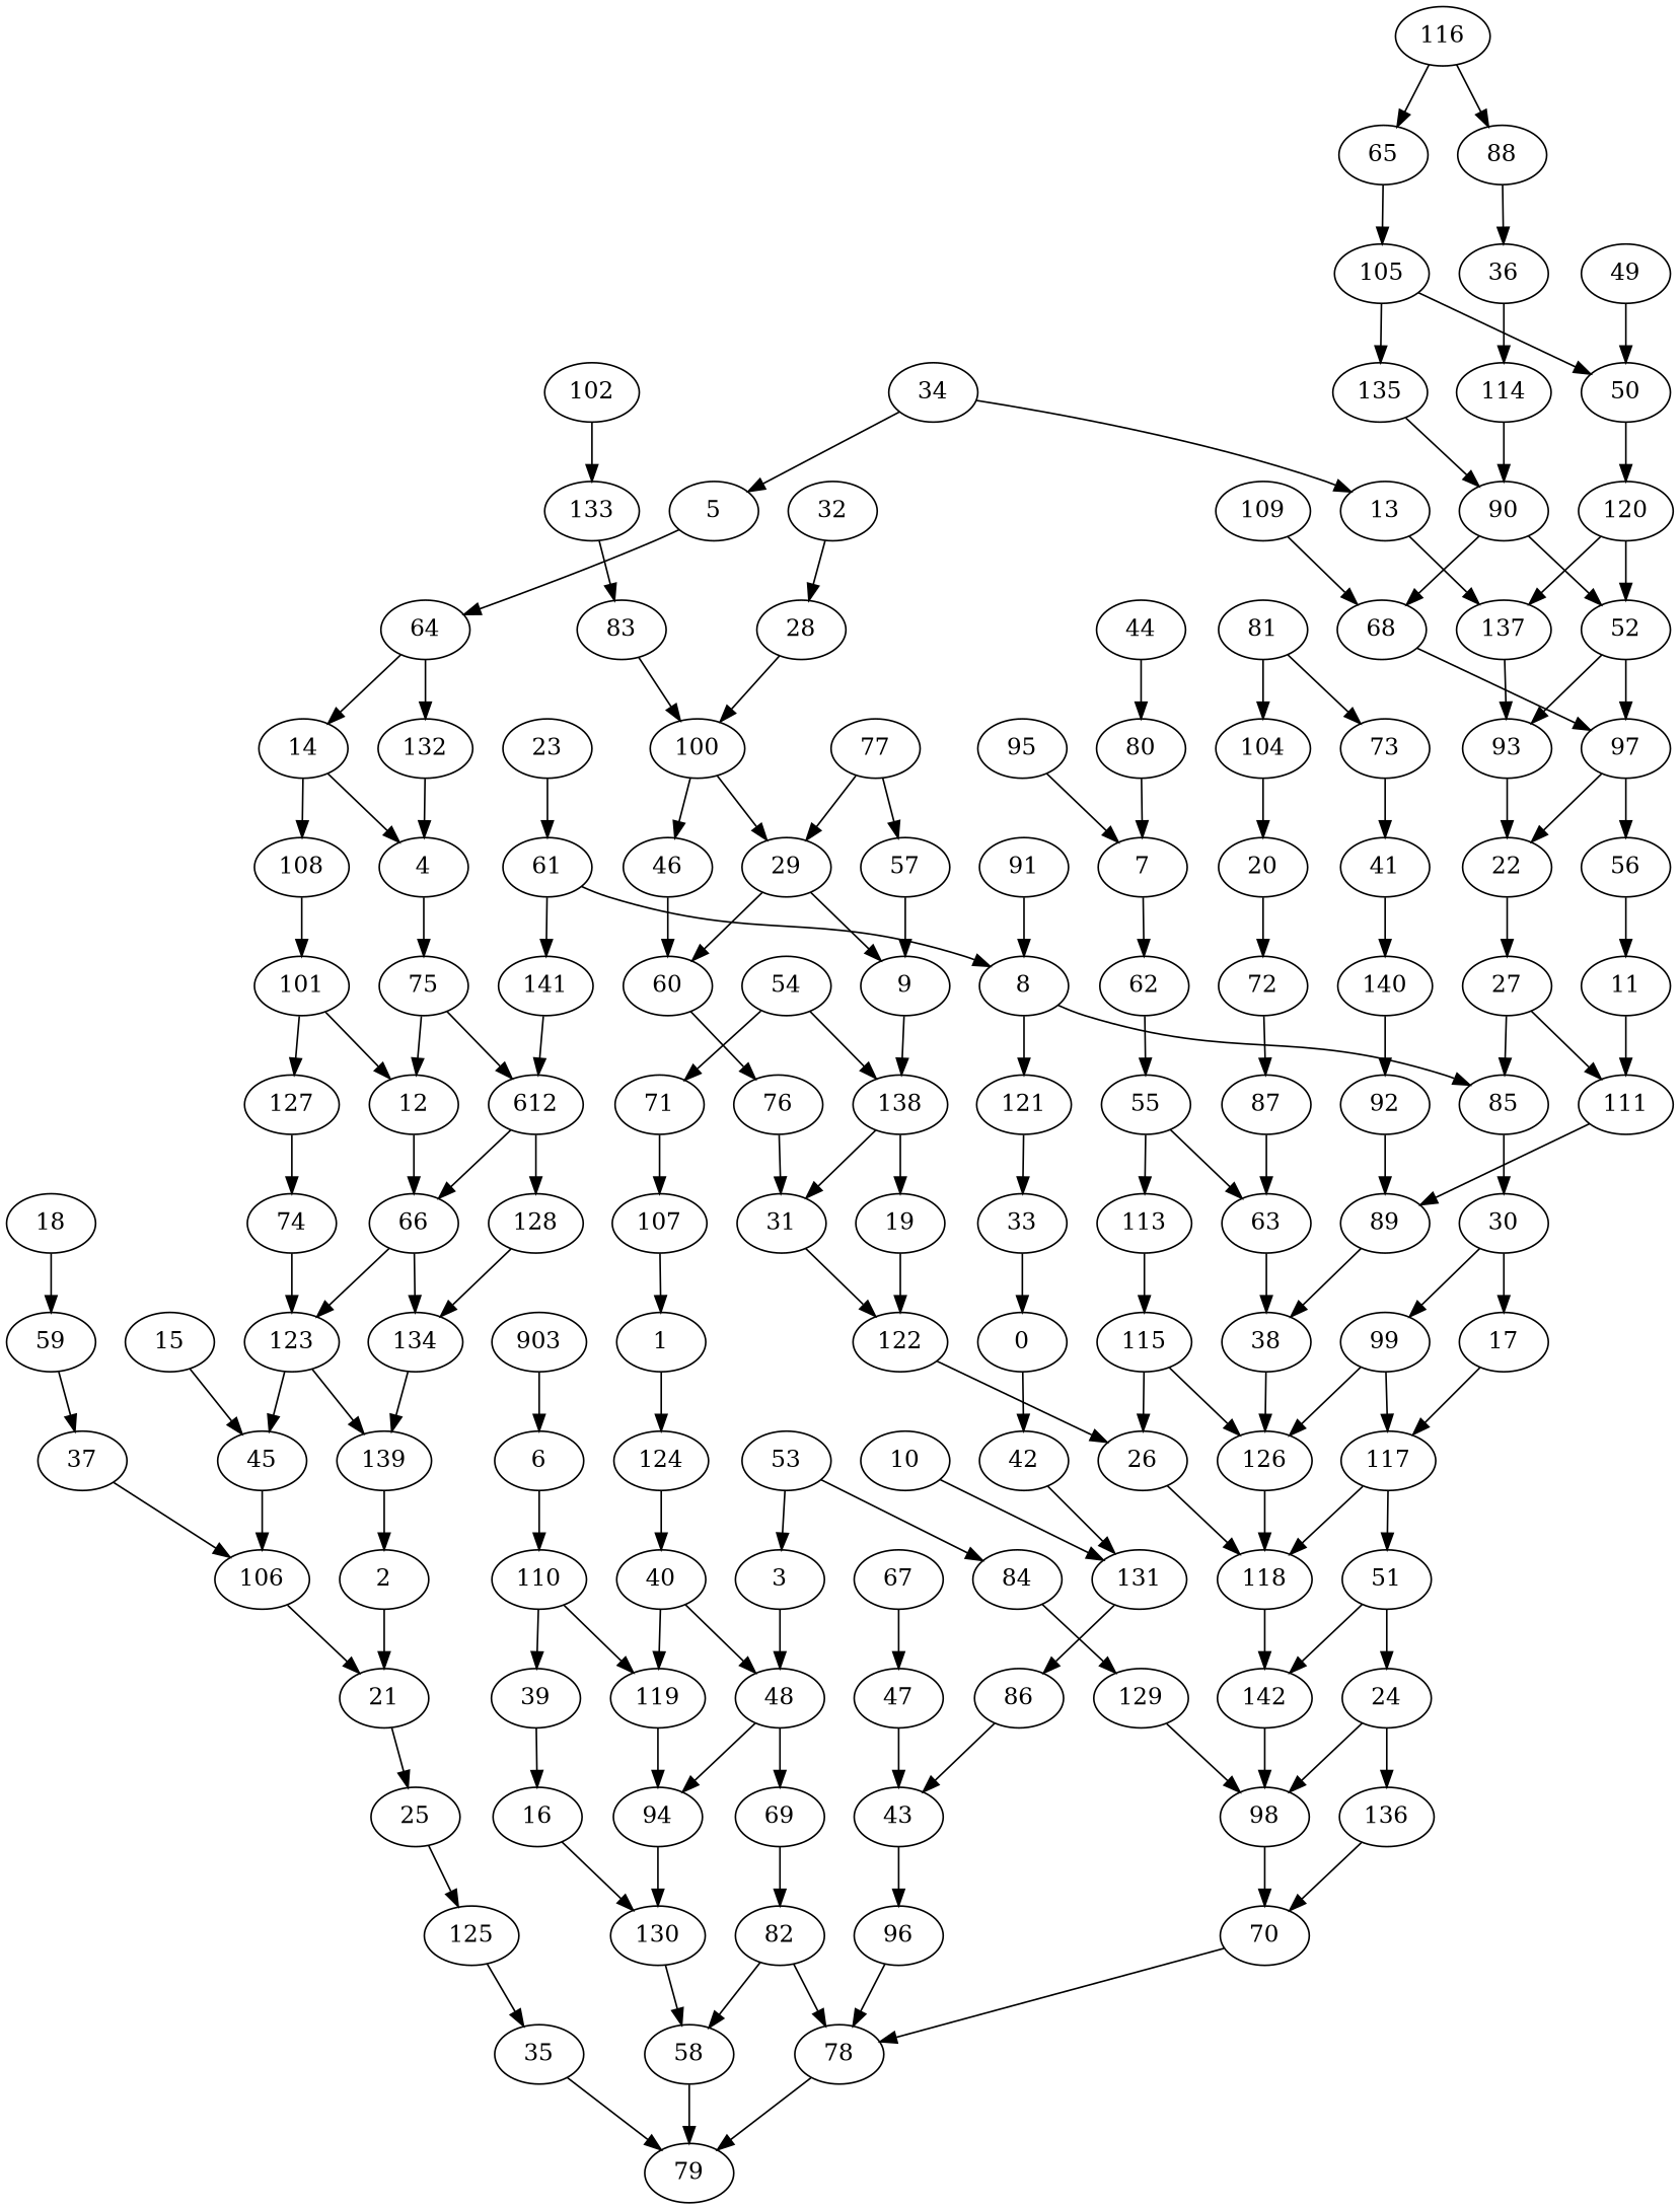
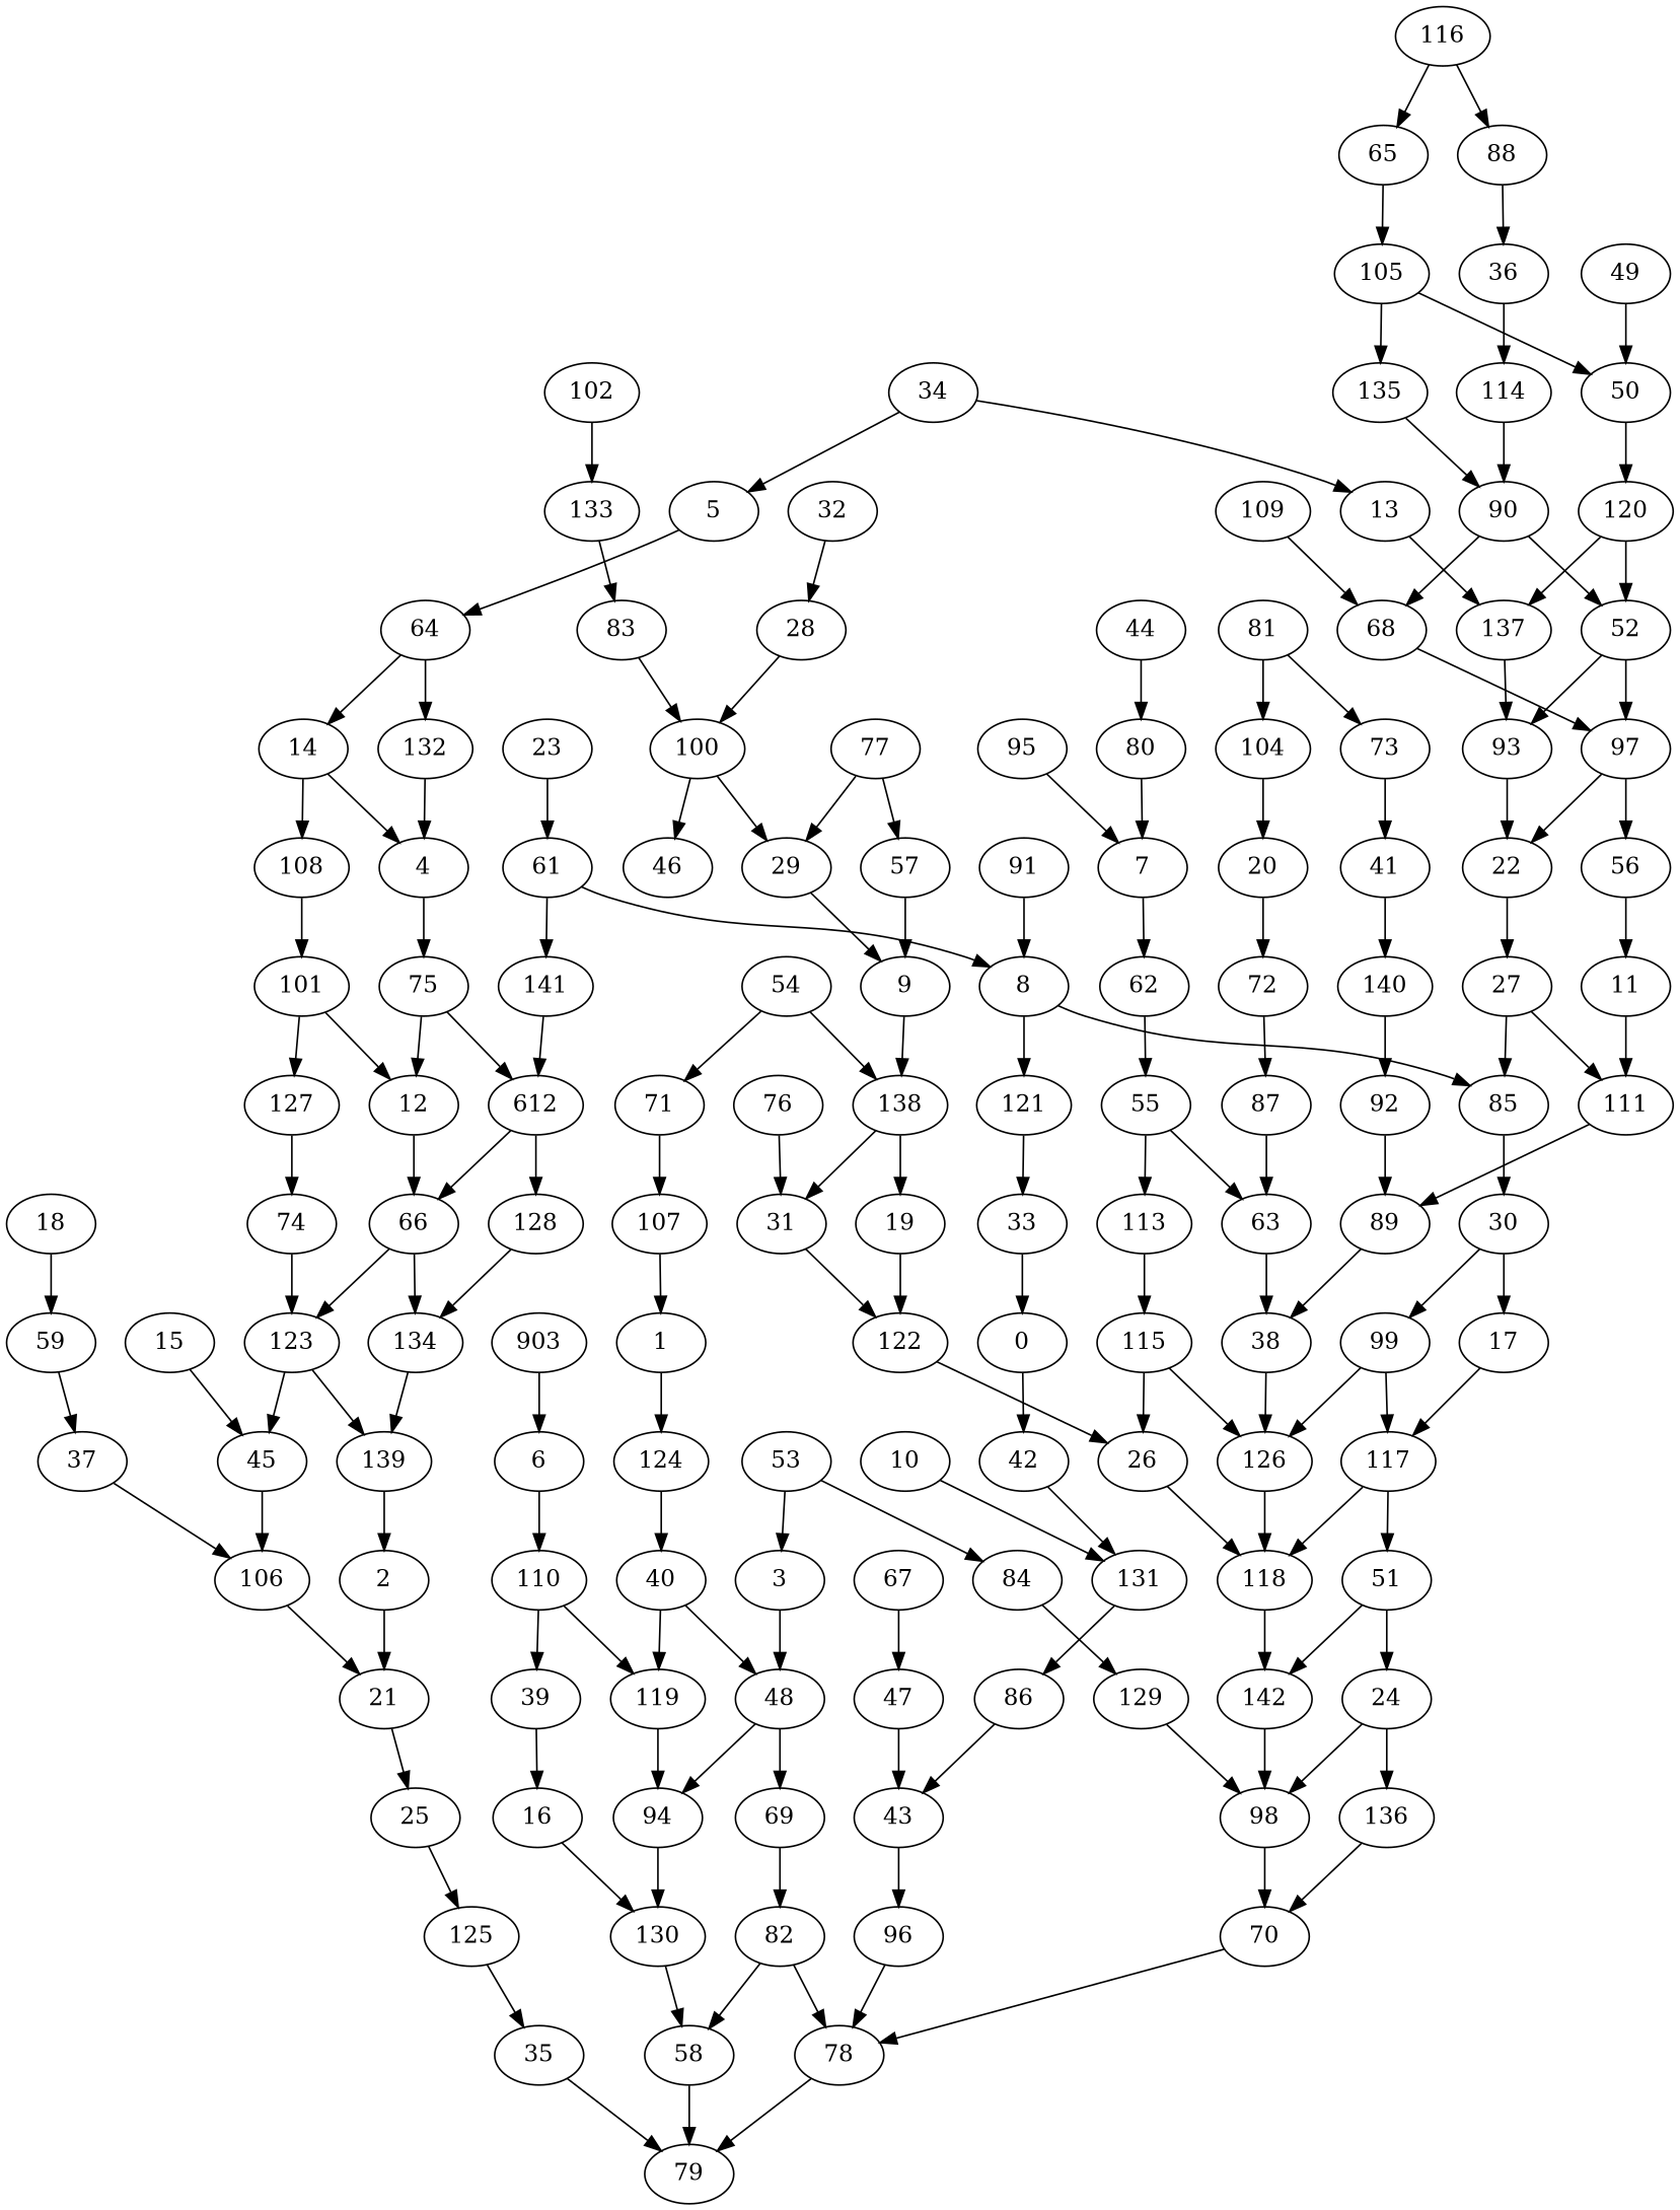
  strict digraph {
    0
    42
    131
    86
    33
    1
    124
    40
    48
    119
    107
    2
    21
    25
    125
    139
    3
    69
    94
    82
    130
    53
    84
    129
    98
    4
    75
    12
    n29 [label=612]
    66
    128
    14
    108
    101
    127
    132
    5
    64
    34
    13
    137
    93
    6
    110
    39
    16
    n47 [label=903]
    7
    62
    55
    63
    113
    80
    95
    8
    85
    121
    30
    17
    99
    61
    141
    91
    9
    138
    19
    31
    122
    29
-   60
    76
    57
    11
    111
    89
    38
    56
    123
    134
    45
    74
    22
    58
    79
    117
    51
    118
    24
    142
    126
    26
    20
    72
    87
    104
    35
    106
    27
    97
    136
    70
    78
    115
    28
    100
    46
    32
    77
    36
    114
    90
    52
    68
    88
    37
    59
    41
    140
    92
    73
    43
    96
    47
    15
    67
    50
    120
    49
    105
    135
    18
    23
    65
    116
    109
    71
    54
    81
    44
    83
    133
    10
    102
    0 -> 42
    42 -> 131
    131 -> 86
    86 -> 43
    33 -> 0
    1 -> 124
    124 -> 40
    40 -> 48
    40 -> 119
    48 -> 69
    48 -> 94
    119 -> 94
    107 -> 1
    2 -> 21
    21 -> 25
    25 -> 125
    125 -> 35
    139 -> 2
    3 -> 48
    69 -> 82
    94 -> 130
    82 -> 58
    82 -> 78
    130 -> 58
    53 -> 3
    53 -> 84
    84 -> 129
    129 -> 98
    98 -> 70
    4 -> 75
    75 -> 12
    75 -> n29
    12 -> 66
    n29 -> 66
    n29 -> 128
    66 -> 123
    66 -> 134
    128 -> 134
    14 -> 4
    14 -> 108
    108 -> 101
    101 -> 12
    101 -> 127
    127 -> 74
    132 -> 4
    5 -> 64
    64 -> 14
    64 -> 132
    34 -> 5
    34 -> 13
    13 -> 137
    137 -> 93
    93 -> 22
    6 -> 110
    110 -> 119
    110 -> 39
    39 -> 16
    16 -> 130
    n47 -> 6
    7 -> 62
    62 -> 55
    55 -> 63
    55 -> 113
    63 -> 38
    113 -> 115
    80 -> 7
    95 -> 7
    8 -> 85
    8 -> 121
    85 -> 30
    121 -> 33
    30 -> 17
    30 -> 99
    17 -> 117
    99 -> 117
    99 -> 126
    61 -> 8
    61 -> 141
    141 -> n29
    91 -> 8
    9 -> 138
    138 -> 19
    138 -> 31
    19 -> 122
    31 -> 122
    122 -> 26
    29 -> 9
-   29 -> 60
-   60 -> 76
    76 -> 31
    57 -> 9
    11 -> 111
    111 -> 89
    89 -> 38
    38 -> 126
    56 -> 11
    123 -> 139
    123 -> 45
    134 -> 139
    45 -> 106
    74 -> 123
    22 -> 27
    58 -> 79
    117 -> 51
    117 -> 118
    51 -> 24
    51 -> 142
    118 -> 142
    24 -> 98
    24 -> 136
    142 -> 98
    126 -> 118
    26 -> 118
    20 -> 72
    72 -> 87
    87 -> 63
    104 -> 20
    35 -> 79
    106 -> 21
    27 -> 85
    27 -> 111
    97 -> 56
    97 -> 22
    136 -> 70
    70 -> 78
    78 -> 79
    115 -> 126
    115 -> 26
    28 -> 100
    100 -> 29
    100 -> 46
-   46 -> 60
    32 -> 28
    77 -> 29
    77 -> 57
    36 -> 114
    114 -> 90
    90 -> 52
    90 -> 68
    52 -> 93
    52 -> 97
    68 -> 97
    88 -> 36
    37 -> 106
    59 -> 37
    41 -> 140
    140 -> 92
    92 -> 89
    73 -> 41
    43 -> 96
    96 -> 78
    47 -> 43
    15 -> 45
    67 -> 47
    50 -> 120
    120 -> 137
    120 -> 52
    49 -> 50
    105 -> 50
    105 -> 135
    135 -> 90
    18 -> 59
    23 -> 61
    65 -> 105
    116 -> 88
    116 -> 65
    109 -> 68
    71 -> 107
    54 -> 138
    54 -> 71
    81 -> 104
    81 -> 73
    44 -> 80
    83 -> 100
    133 -> 83
    10 -> 131
    102 -> 133
  }
